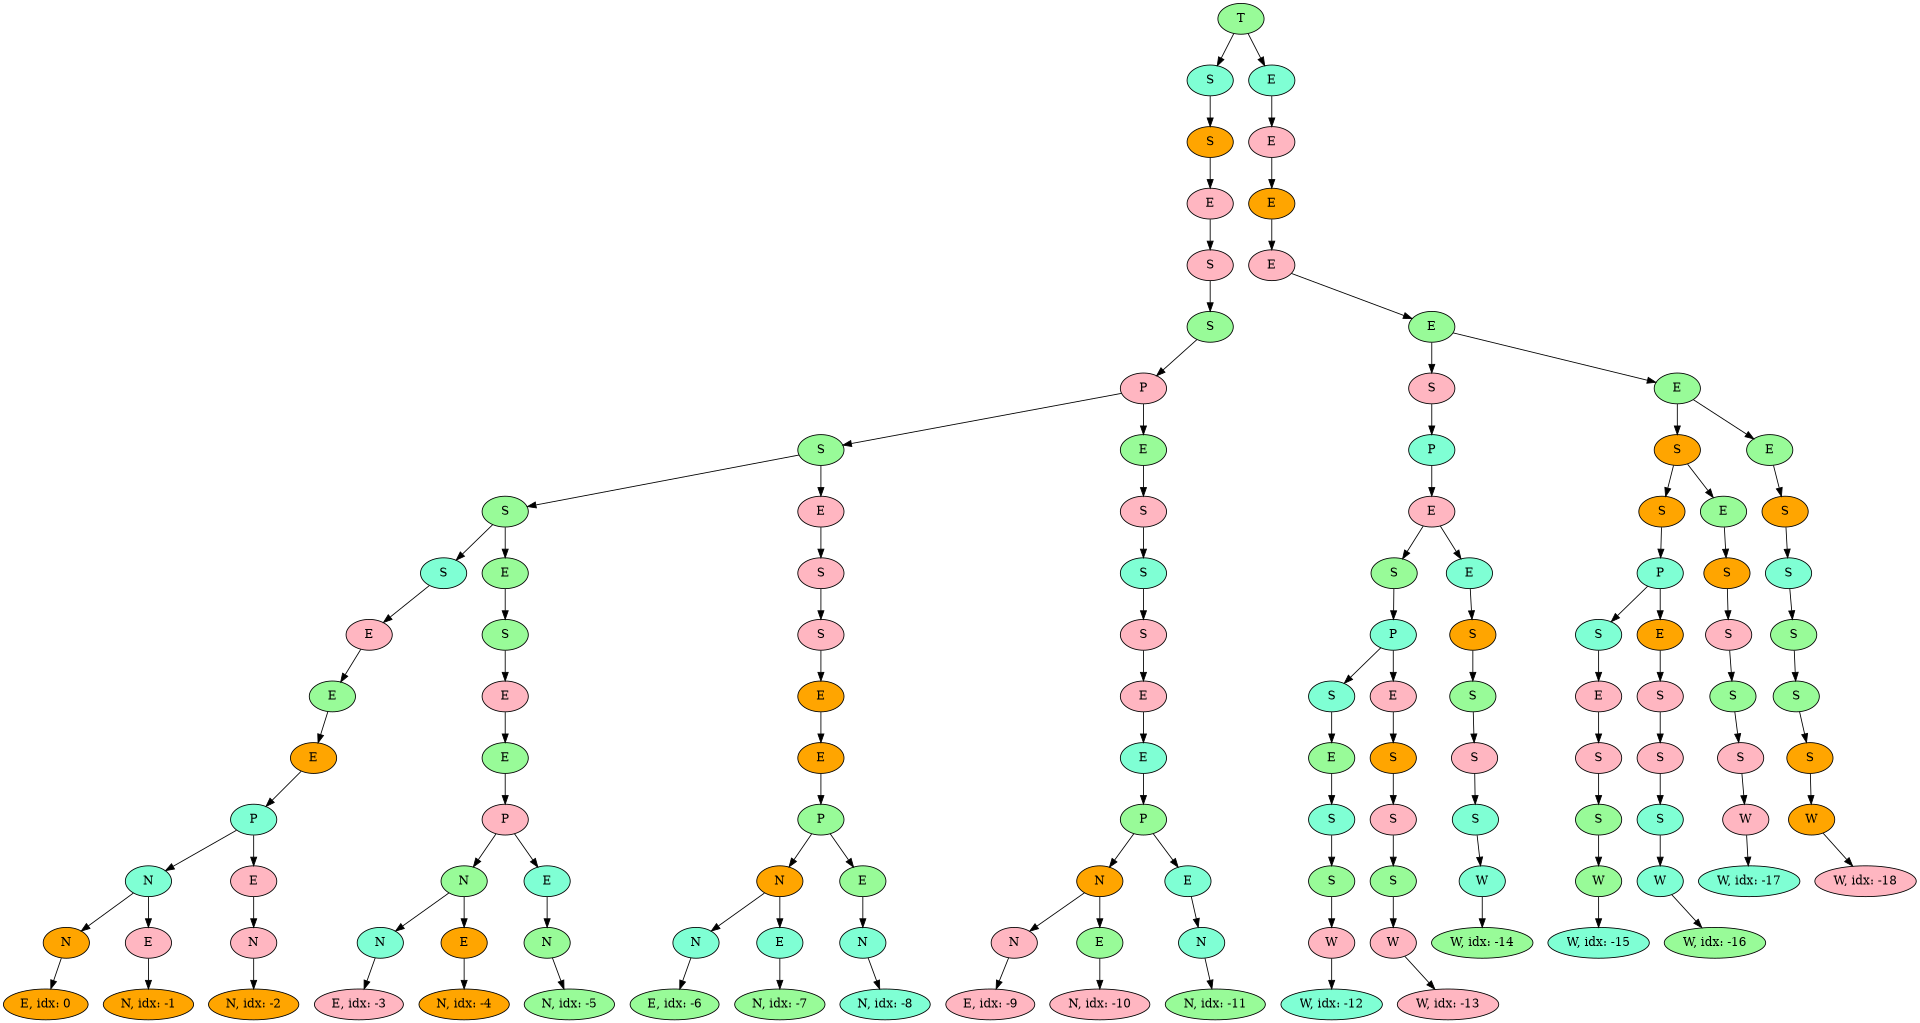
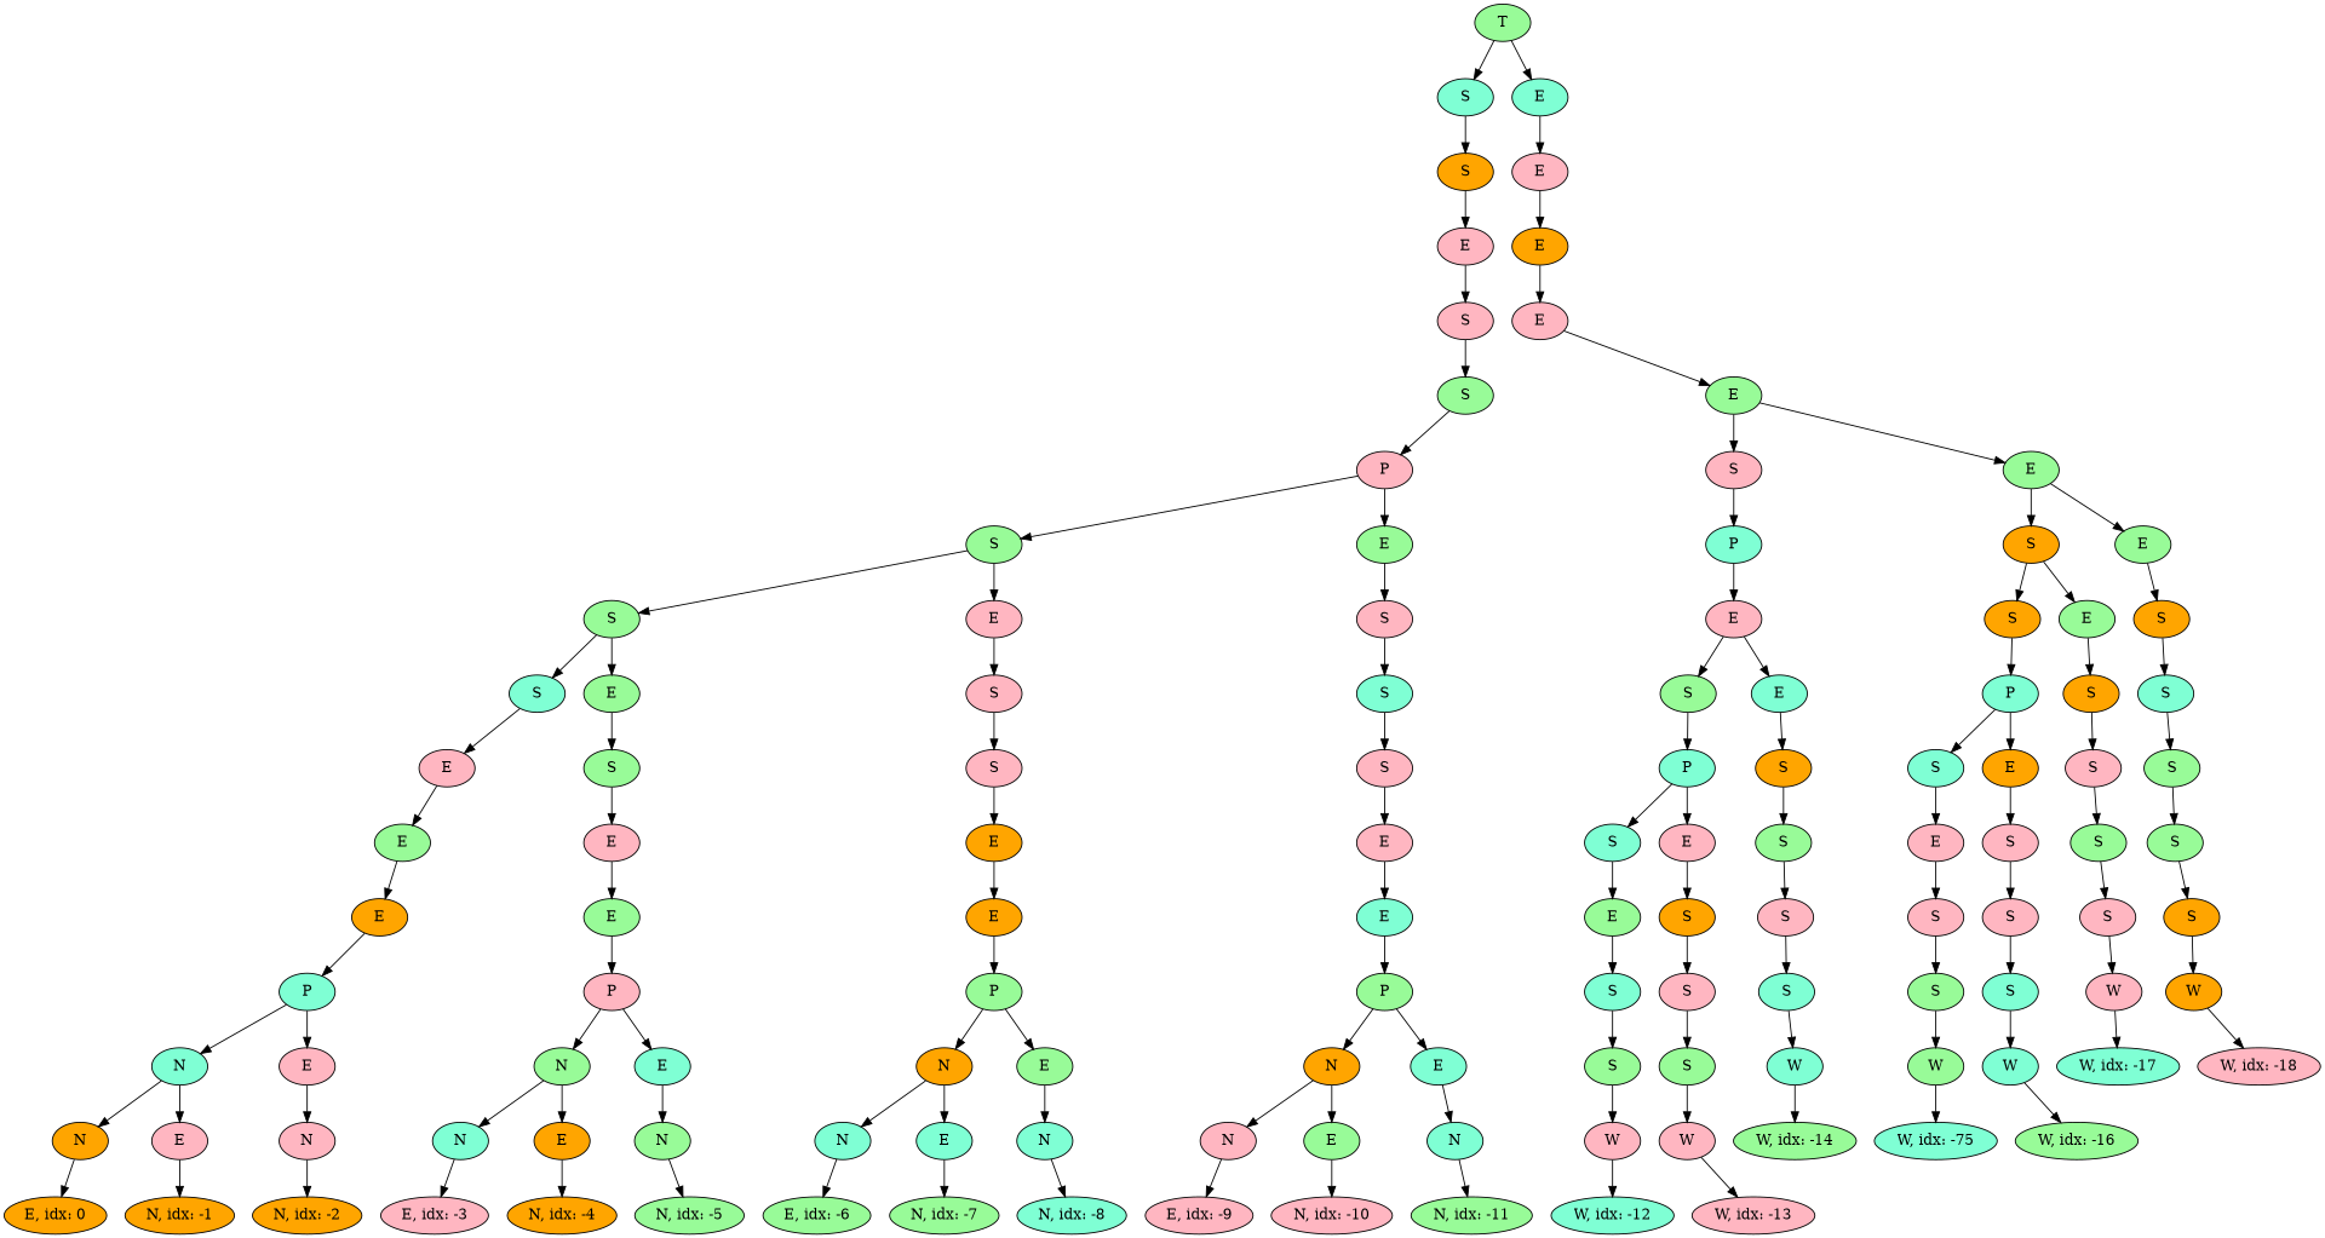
  digraph {
    node [fillcolor=lightpink style=filled]
    n1 [fillcolor=palegreen label=T]
    n2 [fillcolor=aquamarine label=S]
    n3 [fillcolor=aquamarine label=E]
    n4 [fillcolor=orange label=S]
    n5 [label=E]
    n6 [label=E]
    n7 [label=S]
    n8 [fillcolor=palegreen label=S]
    n9 [label=P]
    n10 [fillcolor=palegreen label=S]
    n11 [fillcolor=palegreen label=E]
    n12 [fillcolor=palegreen label=S]
    n13 [label=E]
    n14 [label=S]
    n15 [fillcolor=aquamarine label=S]
    n16 [fillcolor=palegreen label=E]
    n17 [label=S]
    n18 [label=E]
    n19 [fillcolor=palegreen label=S]
    n20 [fillcolor=palegreen label=E]
    n21 [fillcolor=orange label=E]
    n22 [fillcolor=aquamarine label=P]
    n23 [fillcolor=aquamarine label=N]
    n24 [label=E]
    n25 [fillcolor=orange label=N]
    n26 [label=E]
    n27 [label=N]
    n28 [fillcolor=orange label="E, idx: 0"]
    n29 [fillcolor=orange label="N, idx: -1"]
    n30 [fillcolor=orange label="N, idx: -2"]
    n31 [label=E]
    n32 [fillcolor=palegreen label=E]
    n33 [label=P]
    n34 [fillcolor=palegreen label=N]
    n35 [fillcolor=aquamarine label=E]
    n36 [fillcolor=aquamarine label=N]
    n37 [fillcolor=orange label=E]
    n38 [fillcolor=palegreen label=N]
    n39 [label="E, idx: -3"]
    n40 [fillcolor=orange label="N, idx: -4"]
    n41 [fillcolor=palegreen label="N, idx: -5"]
    n42 [label=S]
    n43 [fillcolor=orange label=E]
    n44 [fillcolor=orange label=E]
    n45 [fillcolor=palegreen label=P]
    n46 [fillcolor=orange label=N]
    n47 [fillcolor=palegreen label=E]
    n48 [fillcolor=aquamarine label=N]
    n49 [fillcolor=aquamarine label=E]
    n50 [fillcolor=aquamarine label=N]
    n51 [fillcolor=palegreen label="E, idx: -6"]
    n52 [fillcolor=palegreen label="N, idx: -7"]
    n53 [fillcolor=aquamarine label="N, idx: -8"]
    n54 [fillcolor=aquamarine label=S]
    n55 [label=S]
    n56 [label=E]
    n57 [fillcolor=aquamarine label=E]
    n58 [fillcolor=palegreen label=P]
    n59 [fillcolor=orange label=N]
    n60 [fillcolor=aquamarine label=E]
    n61 [label=N]
    n62 [fillcolor=palegreen label=E]
    n63 [fillcolor=aquamarine label=N]
    n64 [label="E, idx: -9"]
    n65 [label="N, idx: -10"]
    n66 [fillcolor=palegreen label="N, idx: -11"]
    n67 [fillcolor=orange label=E]
    n68 [label=E]
    n69 [fillcolor=palegreen label=E]
    n70 [label=S]
    n71 [fillcolor=palegreen label=E]
    n72 [fillcolor=aquamarine label=P]
    n73 [fillcolor=orange label=S]
    n74 [fillcolor=palegreen label=E]
    n75 [label=E]
    n76 [fillcolor=palegreen label=S]
    n77 [fillcolor=aquamarine label=E]
    n78 [fillcolor=aquamarine label=P]
    n79 [fillcolor=orange label=S]
    n80 [fillcolor=aquamarine label=S]
    n81 [label=E]
    n82 [fillcolor=palegreen label=E]
    n83 [fillcolor=orange label=S]
    n84 [fillcolor=aquamarine label=S]
    n85 [fillcolor=palegreen label=S]
    n86 [label=W]
    n87 [fillcolor=aquamarine label="W, idx: -12"]
    n88 [label=S]
    n89 [fillcolor=palegreen label=S]
    n90 [label=W]
    n91 [label="W, idx: -13"]
    n92 [fillcolor=palegreen label=S]
    n93 [label=S]
    n94 [fillcolor=aquamarine label=S]
    n95 [fillcolor=aquamarine label=W]
    n96 [fillcolor=palegreen label="W, idx: -14"]
    n97 [fillcolor=orange label=S]
    n98 [fillcolor=palegreen label=E]
    n99 [fillcolor=orange label=S]
    n100 [fillcolor=aquamarine label=P]
    n101 [fillcolor=orange label=S]
    n102 [fillcolor=aquamarine label=S]
    n103 [fillcolor=orange label=E]
    n104 [label=E]
    n105 [label=S]
    n106 [label=S]
    n107 [fillcolor=palegreen label=S]
    n108 [fillcolor=palegreen label=W]
-   n109 [fillcolor=aquamarine label="W, idx: -15"]
+   n109 [fillcolor=aquamarine label="W, idx: -75"]
    n110 [label=S]
    n111 [fillcolor=aquamarine label=S]
    n112 [fillcolor=aquamarine label=W]
    n113 [fillcolor=palegreen label="W, idx: -16"]
    n114 [label=S]
    n115 [fillcolor=palegreen label=S]
    n116 [label=S]
    n117 [label=W]
    n118 [fillcolor=aquamarine label="W, idx: -17"]
    n119 [fillcolor=aquamarine label=S]
    n120 [fillcolor=palegreen label=S]
    n121 [fillcolor=palegreen label=S]
    n122 [fillcolor=orange label=S]
    n123 [fillcolor=orange label=W]
    n124 [label="W, idx: -18"]
    n1 -> n2
    n1 -> n3
    n2 -> n4
    n3 -> n5
    n4 -> n6
    n5 -> n67
    n6 -> n7
    n7 -> n8
    n8 -> n9
    n9 -> n10
    n9 -> n11
    n10 -> n12
    n10 -> n13
    n11 -> n14
    n12 -> n15
    n12 -> n16
    n13 -> n17
    n14 -> n54
    n15 -> n18
    n16 -> n19
    n17 -> n42
    n18 -> n20
    n19 -> n31
    n20 -> n21
    n21 -> n22
    n22 -> n23
    n22 -> n24
    n23 -> n25
    n23 -> n26
    n24 -> n27
    n25 -> n28
    n26 -> n29
    n27 -> n30
    n31 -> n32
    n32 -> n33
    n33 -> n34
    n33 -> n35
    n34 -> n36
    n34 -> n37
    n35 -> n38
    n36 -> n39
    n37 -> n40
    n38 -> n41
    n42 -> n43
    n43 -> n44
    n44 -> n45
    n45 -> n46
    n45 -> n47
    n46 -> n48
    n46 -> n49
    n47 -> n50
    n48 -> n51
    n49 -> n52
    n50 -> n53
    n54 -> n55
    n55 -> n56
    n56 -> n57
    n57 -> n58
    n58 -> n59
    n58 -> n60
    n59 -> n61
    n59 -> n62
    n60 -> n63
    n61 -> n64
    n62 -> n65
    n63 -> n66
    n67 -> n68
    n68 -> n69
    n69 -> n70
    n69 -> n71
    n70 -> n72
    n71 -> n73
    n71 -> n74
    n72 -> n75
    n73 -> n97
    n73 -> n98
    n74 -> n99
    n75 -> n76
    n75 -> n77
    n76 -> n78
    n77 -> n79
    n78 -> n80
    n78 -> n81
    n79 -> n92
    n80 -> n82
    n81 -> n83
    n82 -> n84
    n83 -> n88
    n84 -> n85
    n85 -> n86
    n86 -> n87
    n88 -> n89
    n89 -> n90
    n90 -> n91
    n92 -> n93
    n93 -> n94
    n94 -> n95
    n95 -> n96
    n97 -> n100
    n98 -> n101
    n99 -> n119
    n100 -> n102
    n100 -> n103
    n101 -> n114
    n102 -> n104
    n103 -> n105
    n104 -> n106
    n105 -> n110
    n106 -> n107
    n107 -> n108
    n108 -> n109
    n110 -> n111
    n111 -> n112
    n112 -> n113
    n114 -> n115
    n115 -> n116
    n116 -> n117
    n117 -> n118
    n119 -> n120
    n120 -> n121
    n121 -> n122
    n122 -> n123
    n123 -> n124
  }
